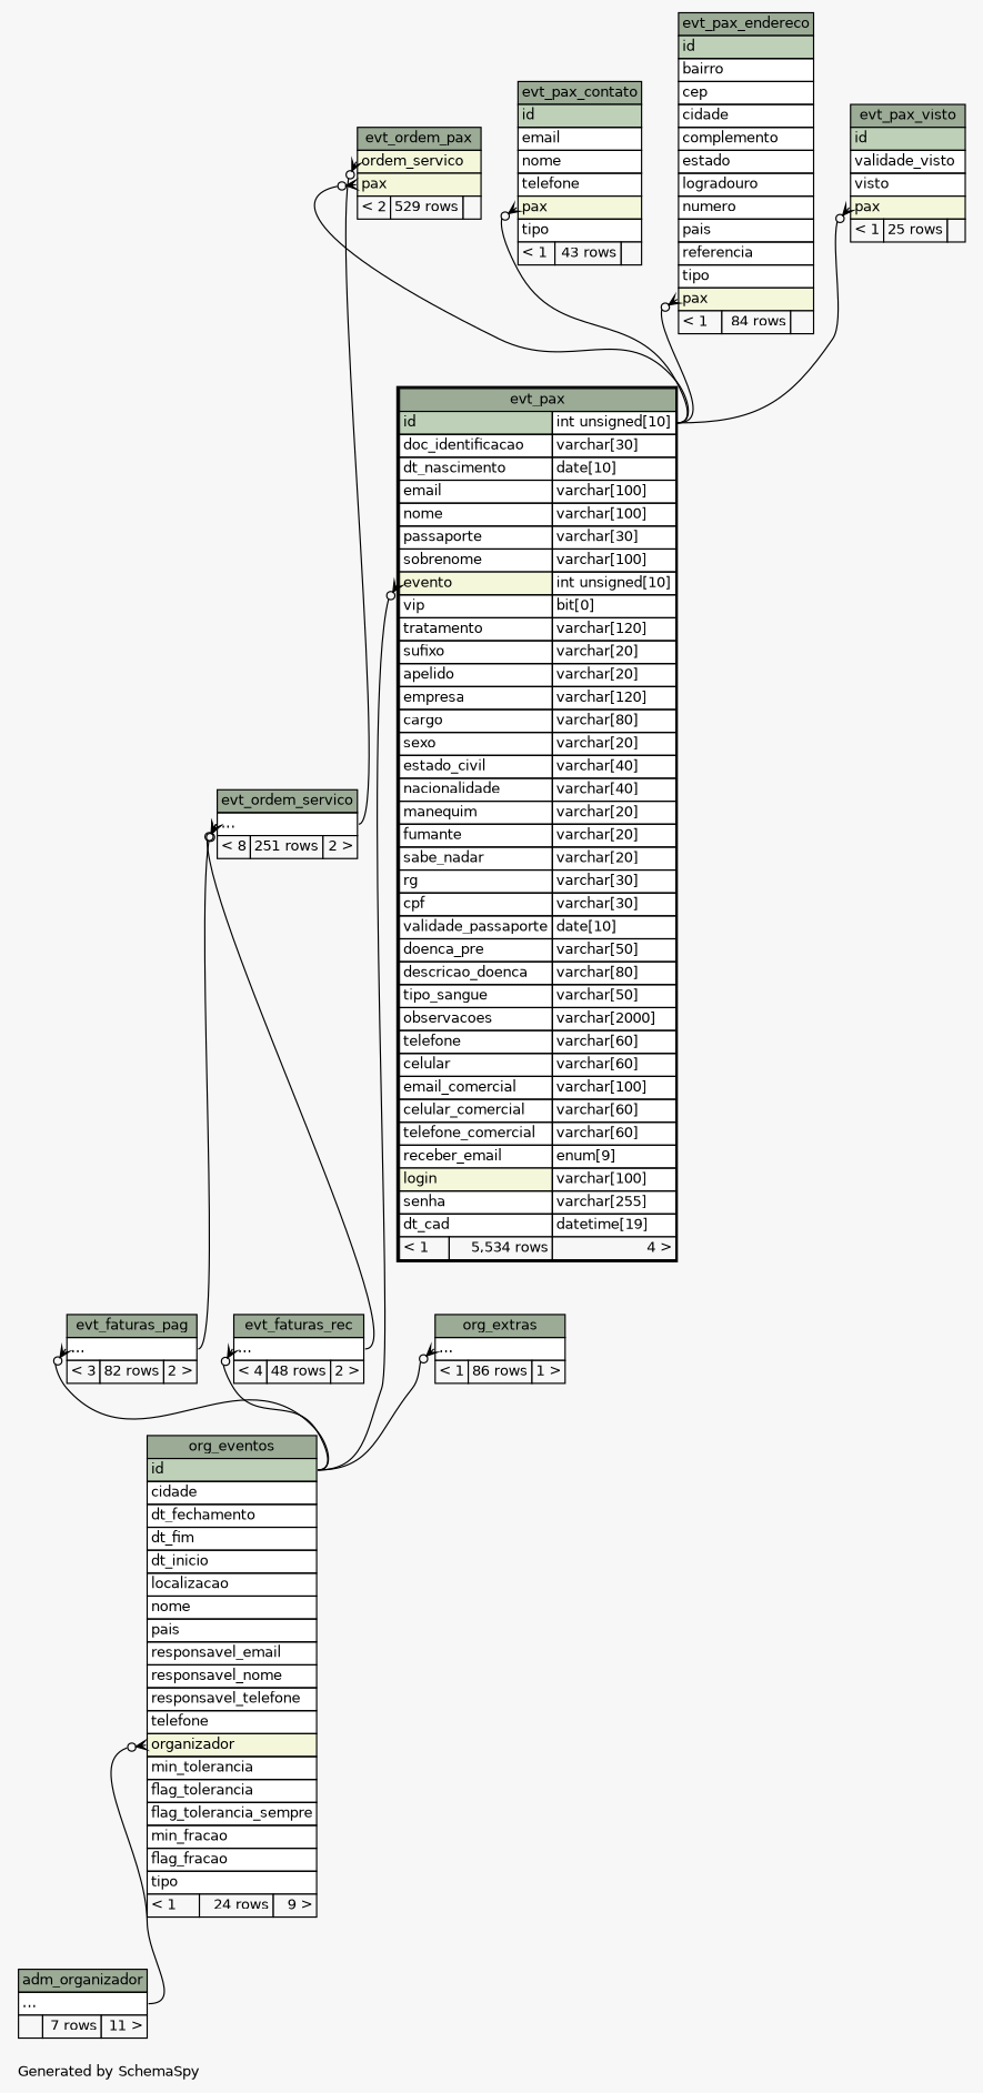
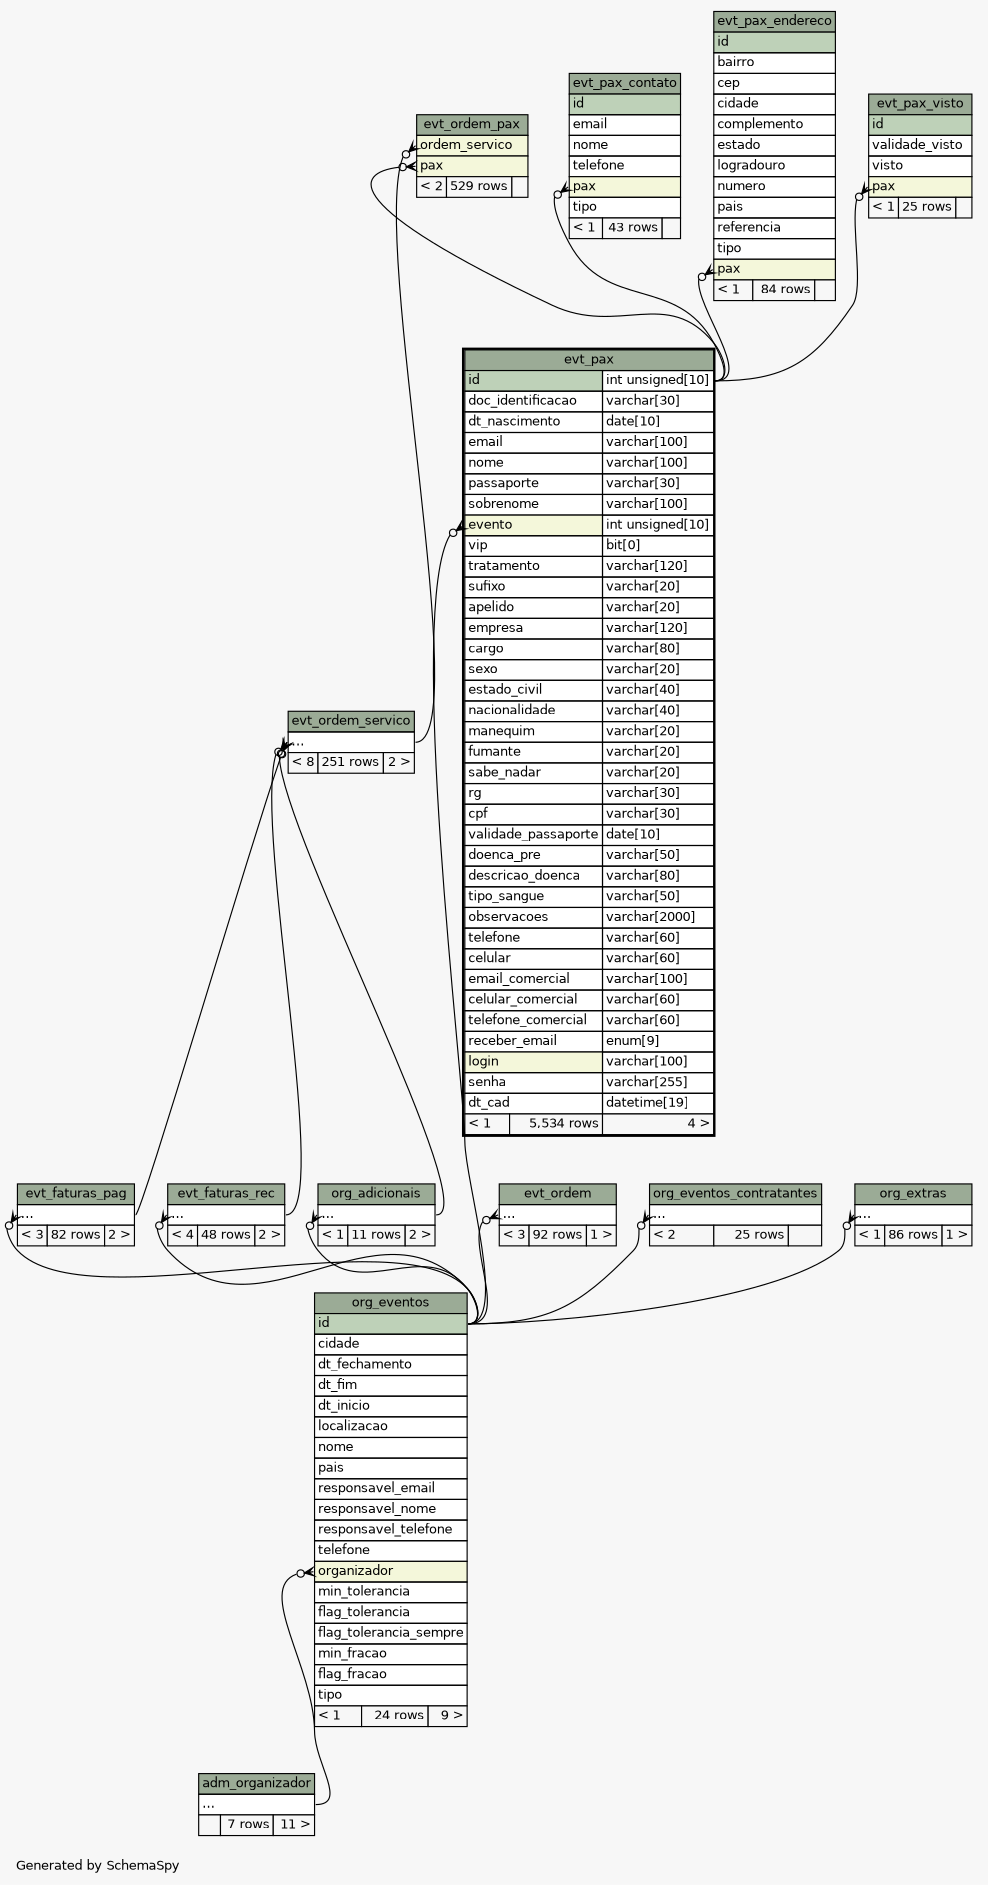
  digraph {
    bgcolor="#f7f7f7"
    fontname=Helvetica
    fontsize=11
    label="\nGenerated by SchemaSpy"
    labeljust=l
    nodesep=0.18
    rankdir=TB
    ranksep=0.46
    node [fontname=Helvetica fontsize=11 shape=plaintext]
    edge [arrowhead=none arrowsize=0.8 arrowtail=crowodot dir=back headport="id:e" tailport="elipses:w"]
    n1 [label=<     <TABLE BORDER="0" CELLBORDER="1" CELLSPACING="0" BGCOLOR="#ffffff">       <TR><TD COLSPAN="3" BGCOLOR="#9bab96" ALIGN="CENTER">evt_faturas_pag</TD></TR>       <TR><TD PORT="elipses" COLSPAN="3" ALIGN="LEFT">...</TD></TR>       <TR><TD ALIGN="LEFT" BGCOLOR="#f7f7f7">&lt; 3</TD><TD ALIGN="RIGHT" BGCOLOR="#f7f7f7">82 rows</TD><TD ALIGN="RIGHT" BGCOLOR="#f7f7f7">2 &gt;</TD></TR>     </TABLE>>]
    n2 [label=<     <TABLE BORDER="0" CELLBORDER="1" CELLSPACING="0" BGCOLOR="#ffffff">       <TR><TD COLSPAN="3" BGCOLOR="#9bab96" ALIGN="CENTER">org_eventos</TD></TR>       <TR><TD PORT="id" COLSPAN="3" BGCOLOR="#bed1b8" ALIGN="LEFT">id</TD></TR>       <TR><TD PORT="cidade" COLSPAN="3" ALIGN="LEFT">cidade</TD></TR>       <TR><TD PORT="dt_fechamento" COLSPAN="3" ALIGN="LEFT">dt_fechamento</TD></TR>       <TR><TD PORT="dt_fim" COLSPAN="3" ALIGN="LEFT">dt_fim</TD></TR>       <TR><TD PORT="dt_inicio" COLSPAN="3" ALIGN="LEFT">dt_inicio</TD></TR>       <TR><TD PORT="localizacao" COLSPAN="3" ALIGN="LEFT">localizacao</TD></TR>       <TR><TD PORT="nome" COLSPAN="3" ALIGN="LEFT">nome</TD></TR>       <TR><TD PORT="pais" COLSPAN="3" ALIGN="LEFT">pais</TD></TR>       <TR><TD PORT="responsavel_email" COLSPAN="3" ALIGN="LEFT">responsavel_email</TD></TR>       <TR><TD PORT="responsavel_nome" COLSPAN="3" ALIGN="LEFT">responsavel_nome</TD></TR>       <TR><TD PORT="responsavel_telefone" COLSPAN="3" ALIGN="LEFT">responsavel_telefone</TD></TR>       <TR><TD PORT="telefone" COLSPAN="3" ALIGN="LEFT">telefone</TD></TR>       <TR><TD PORT="organizador" COLSPAN="3" BGCOLOR="#f4f7da" ALIGN="LEFT">organizador</TD></TR>       <TR><TD PORT="min_tolerancia" COLSPAN="3" ALIGN="LEFT">min_tolerancia</TD></TR>       <TR><TD PORT="flag_tolerancia" COLSPAN="3" ALIGN="LEFT">flag_tolerancia</TD></TR>       <TR><TD PORT="flag_tolerancia_sempre" COLSPAN="3" ALIGN="LEFT">flag_tolerancia_sempre</TD></TR>       <TR><TD PORT="min_fracao" COLSPAN="3" ALIGN="LEFT">min_fracao</TD></TR>       <TR><TD PORT="flag_fracao" COLSPAN="3" ALIGN="LEFT">flag_fracao</TD></TR>       <TR><TD PORT="tipo" COLSPAN="3" ALIGN="LEFT">tipo</TD></TR>       <TR><TD ALIGN="LEFT" BGCOLOR="#f7f7f7">&lt; 1</TD><TD ALIGN="RIGHT" BGCOLOR="#f7f7f7">24 rows</TD><TD ALIGN="RIGHT" BGCOLOR="#f7f7f7">9 &gt;</TD></TR>     </TABLE>>]
    n3 [label=<     <TABLE BORDER="0" CELLBORDER="1" CELLSPACING="0" BGCOLOR="#ffffff">       <TR><TD COLSPAN="3" BGCOLOR="#9bab96" ALIGN="CENTER">adm_organizador</TD></TR>       <TR><TD PORT="elipses" COLSPAN="3" ALIGN="LEFT">...</TD></TR>       <TR><TD ALIGN="LEFT" BGCOLOR="#f7f7f7">  </TD><TD ALIGN="RIGHT" BGCOLOR="#f7f7f7">7 rows</TD><TD ALIGN="RIGHT" BGCOLOR="#f7f7f7">11 &gt;</TD></TR>     </TABLE>>]
    n4 [label=<     <TABLE BORDER="0" CELLBORDER="1" CELLSPACING="0" BGCOLOR="#ffffff">       <TR><TD COLSPAN="3" BGCOLOR="#9bab96" ALIGN="CENTER">evt_faturas_rec</TD></TR>       <TR><TD PORT="elipses" COLSPAN="3" ALIGN="LEFT">...</TD></TR>       <TR><TD ALIGN="LEFT" BGCOLOR="#f7f7f7">&lt; 4</TD><TD ALIGN="RIGHT" BGCOLOR="#f7f7f7">48 rows</TD><TD ALIGN="RIGHT" BGCOLOR="#f7f7f7">2 &gt;</TD></TR>     </TABLE>>]
+   n5 [label=<     <TABLE BORDER="0" CELLBORDER="1" CELLSPACING="0" BGCOLOR="#ffffff">       <TR><TD COLSPAN="3" BGCOLOR="#9bab96" ALIGN="CENTER">evt_ordem</TD></TR>       <TR><TD PORT="elipses" COLSPAN="3" ALIGN="LEFT">...</TD></TR>       <TR><TD ALIGN="LEFT" BGCOLOR="#f7f7f7">&lt; 3</TD><TD ALIGN="RIGHT" BGCOLOR="#f7f7f7">92 rows</TD><TD ALIGN="RIGHT" BGCOLOR="#f7f7f7">1 &gt;</TD></TR>     </TABLE>>]
    n6 [label=<     <TABLE BORDER="0" CELLBORDER="1" CELLSPACING="0" BGCOLOR="#ffffff">       <TR><TD COLSPAN="3" BGCOLOR="#9bab96" ALIGN="CENTER">evt_ordem_pax</TD></TR>       <TR><TD PORT="ordem_servico" COLSPAN="3" BGCOLOR="#f4f7da" ALIGN="LEFT">ordem_servico</TD></TR>       <TR><TD PORT="pax" COLSPAN="3" BGCOLOR="#f4f7da" ALIGN="LEFT">pax</TD></TR>       <TR><TD ALIGN="LEFT" BGCOLOR="#f7f7f7">&lt; 2</TD><TD ALIGN="RIGHT" BGCOLOR="#f7f7f7">529 rows</TD><TD ALIGN="RIGHT" BGCOLOR="#f7f7f7">  </TD></TR>     </TABLE>>]
    n7 [label=<     <TABLE BORDER="0" CELLBORDER="1" CELLSPACING="0" BGCOLOR="#ffffff">       <TR><TD COLSPAN="3" BGCOLOR="#9bab96" ALIGN="CENTER">evt_ordem_servico</TD></TR>       <TR><TD PORT="elipses" COLSPAN="3" ALIGN="LEFT">...</TD></TR>       <TR><TD ALIGN="LEFT" BGCOLOR="#f7f7f7">&lt; 8</TD><TD ALIGN="RIGHT" BGCOLOR="#f7f7f7">251 rows</TD><TD ALIGN="RIGHT" BGCOLOR="#f7f7f7">2 &gt;</TD></TR>     </TABLE>>]
    n8 [label=<     <TABLE BORDER="2" CELLBORDER="1" CELLSPACING="0" BGCOLOR="#ffffff">       <TR><TD COLSPAN="3" BGCOLOR="#9bab96" ALIGN="CENTER">evt_pax</TD></TR>       <TR><TD PORT="id" COLSPAN="2" BGCOLOR="#bed1b8" ALIGN="LEFT">id</TD><TD PORT="id.type" ALIGN="LEFT">int unsigned[10]</TD></TR>       <TR><TD PORT="doc_identificacao" COLSPAN="2" ALIGN="LEFT">doc_identificacao</TD><TD PORT="doc_identificacao.type" ALIGN="LEFT">varchar[30]</TD></TR>       <TR><TD PORT="dt_nascimento" COLSPAN="2" ALIGN="LEFT">dt_nascimento</TD><TD PORT="dt_nascimento.type" ALIGN="LEFT">date[10]</TD></TR>       <TR><TD PORT="email" COLSPAN="2" ALIGN="LEFT">email</TD><TD PORT="email.type" ALIGN="LEFT">varchar[100]</TD></TR>       <TR><TD PORT="nome" COLSPAN="2" ALIGN="LEFT">nome</TD><TD PORT="nome.type" ALIGN="LEFT">varchar[100]</TD></TR>       <TR><TD PORT="passaporte" COLSPAN="2" ALIGN="LEFT">passaporte</TD><TD PORT="passaporte.type" ALIGN="LEFT">varchar[30]</TD></TR>       <TR><TD PORT="sobrenome" COLSPAN="2" ALIGN="LEFT">sobrenome</TD><TD PORT="sobrenome.type" ALIGN="LEFT">varchar[100]</TD></TR>       <TR><TD PORT="evento" COLSPAN="2" BGCOLOR="#f4f7da" ALIGN="LEFT">evento</TD><TD PORT="evento.type" ALIGN="LEFT">int unsigned[10]</TD></TR>       <TR><TD PORT="vip" COLSPAN="2" ALIGN="LEFT">vip</TD><TD PORT="vip.type" ALIGN="LEFT">bit[0]</TD></TR>       <TR><TD PORT="tratamento" COLSPAN="2" ALIGN="LEFT">tratamento</TD><TD PORT="tratamento.type" ALIGN="LEFT">varchar[120]</TD></TR>       <TR><TD PORT="sufixo" COLSPAN="2" ALIGN="LEFT">sufixo</TD><TD PORT="sufixo.type" ALIGN="LEFT">varchar[20]</TD></TR>       <TR><TD PORT="apelido" COLSPAN="2" ALIGN="LEFT">apelido</TD><TD PORT="apelido.type" ALIGN="LEFT">varchar[20]</TD></TR>       <TR><TD PORT="empresa" COLSPAN="2" ALIGN="LEFT">empresa</TD><TD PORT="empresa.type" ALIGN="LEFT">varchar[120]</TD></TR>       <TR><TD PORT="cargo" COLSPAN="2" ALIGN="LEFT">cargo</TD><TD PORT="cargo.type" ALIGN="LEFT">varchar[80]</TD></TR>       <TR><TD PORT="sexo" COLSPAN="2" ALIGN="LEFT">sexo</TD><TD PORT="sexo.type" ALIGN="LEFT">varchar[20]</TD></TR>       <TR><TD PORT="estado_civil" COLSPAN="2" ALIGN="LEFT">estado_civil</TD><TD PORT="estado_civil.type" ALIGN="LEFT">varchar[40]</TD></TR>       <TR><TD PORT="nacionalidade" COLSPAN="2" ALIGN="LEFT">nacionalidade</TD><TD PORT="nacionalidade.type" ALIGN="LEFT">varchar[40]</TD></TR>       <TR><TD PORT="manequim" COLSPAN="2" ALIGN="LEFT">manequim</TD><TD PORT="manequim.type" ALIGN="LEFT">varchar[20]</TD></TR>       <TR><TD PORT="fumante" COLSPAN="2" ALIGN="LEFT">fumante</TD><TD PORT="fumante.type" ALIGN="LEFT">varchar[20]</TD></TR>       <TR><TD PORT="sabe_nadar" COLSPAN="2" ALIGN="LEFT">sabe_nadar</TD><TD PORT="sabe_nadar.type" ALIGN="LEFT">varchar[20]</TD></TR>       <TR><TD PORT="rg" COLSPAN="2" ALIGN="LEFT">rg</TD><TD PORT="rg.type" ALIGN="LEFT">varchar[30]</TD></TR>       <TR><TD PORT="cpf" COLSPAN="2" ALIGN="LEFT">cpf</TD><TD PORT="cpf.type" ALIGN="LEFT">varchar[30]</TD></TR>       <TR><TD PORT="validade_passaporte" COLSPAN="2" ALIGN="LEFT">validade_passaporte</TD><TD PORT="validade_passaporte.type" ALIGN="LEFT">date[10]</TD></TR>       <TR><TD PORT="doenca_pre" COLSPAN="2" ALIGN="LEFT">doenca_pre</TD><TD PORT="doenca_pre.type" ALIGN="LEFT">varchar[50]</TD></TR>       <TR><TD PORT="descricao_doenca" COLSPAN="2" ALIGN="LEFT">descricao_doenca</TD><TD PORT="descricao_doenca.type" ALIGN="LEFT">varchar[80]</TD></TR>       <TR><TD PORT="tipo_sangue" COLSPAN="2" ALIGN="LEFT">tipo_sangue</TD><TD PORT="tipo_sangue.type" ALIGN="LEFT">varchar[50]</TD></TR>       <TR><TD PORT="observacoes" COLSPAN="2" ALIGN="LEFT">observacoes</TD><TD PORT="observacoes.type" ALIGN="LEFT">varchar[2000]</TD></TR>       <TR><TD PORT="telefone" COLSPAN="2" ALIGN="LEFT">telefone</TD><TD PORT="telefone.type" ALIGN="LEFT">varchar[60]</TD></TR>       <TR><TD PORT="celular" COLSPAN="2" ALIGN="LEFT">celular</TD><TD PORT="celular.type" ALIGN="LEFT">varchar[60]</TD></TR>       <TR><TD PORT="email_comercial" COLSPAN="2" ALIGN="LEFT">email_comercial</TD><TD PORT="email_comercial.type" ALIGN="LEFT">varchar[100]</TD></TR>       <TR><TD PORT="celular_comercial" COLSPAN="2" ALIGN="LEFT">celular_comercial</TD><TD PORT="celular_comercial.type" ALIGN="LEFT">varchar[60]</TD></TR>       <TR><TD PORT="telefone_comercial" COLSPAN="2" ALIGN="LEFT">telefone_comercial</TD><TD PORT="telefone_comercial.type" ALIGN="LEFT">varchar[60]</TD></TR>       <TR><TD PORT="receber_email" COLSPAN="2" ALIGN="LEFT">receber_email</TD><TD PORT="receber_email.type" ALIGN="LEFT">enum[9]</TD></TR>       <TR><TD PORT="login" COLSPAN="2" BGCOLOR="#f4f7da" ALIGN="LEFT">login</TD><TD PORT="login.type" ALIGN="LEFT">varchar[100]</TD></TR>       <TR><TD PORT="senha" COLSPAN="2" ALIGN="LEFT">senha</TD><TD PORT="senha.type" ALIGN="LEFT">varchar[255]</TD></TR>       <TR><TD PORT="dt_cad" COLSPAN="2" ALIGN="LEFT">dt_cad</TD><TD PORT="dt_cad.type" ALIGN="LEFT">datetime[19]</TD></TR>       <TR><TD ALIGN="LEFT" BGCOLOR="#f7f7f7">&lt; 1</TD><TD ALIGN="RIGHT" BGCOLOR="#f7f7f7">5,534 rows</TD><TD ALIGN="RIGHT" BGCOLOR="#f7f7f7">4 &gt;</TD></TR>     </TABLE>>]
+   n9 [label=<     <TABLE BORDER="0" CELLBORDER="1" CELLSPACING="0" BGCOLOR="#ffffff">       <TR><TD COLSPAN="3" BGCOLOR="#9bab96" ALIGN="CENTER">org_adicionais</TD></TR>       <TR><TD PORT="elipses" COLSPAN="3" ALIGN="LEFT">...</TD></TR>       <TR><TD ALIGN="LEFT" BGCOLOR="#f7f7f7">&lt; 1</TD><TD ALIGN="RIGHT" BGCOLOR="#f7f7f7">11 rows</TD><TD ALIGN="RIGHT" BGCOLOR="#f7f7f7">2 &gt;</TD></TR>     </TABLE>>]
    n10 [label=<     <TABLE BORDER="0" CELLBORDER="1" CELLSPACING="0" BGCOLOR="#ffffff">       <TR><TD COLSPAN="3" BGCOLOR="#9bab96" ALIGN="CENTER">evt_pax_contato</TD></TR>       <TR><TD PORT="id" COLSPAN="3" BGCOLOR="#bed1b8" ALIGN="LEFT">id</TD></TR>       <TR><TD PORT="email" COLSPAN="3" ALIGN="LEFT">email</TD></TR>       <TR><TD PORT="nome" COLSPAN="3" ALIGN="LEFT">nome</TD></TR>       <TR><TD PORT="telefone" COLSPAN="3" ALIGN="LEFT">telefone</TD></TR>       <TR><TD PORT="pax" COLSPAN="3" BGCOLOR="#f4f7da" ALIGN="LEFT">pax</TD></TR>       <TR><TD PORT="tipo" COLSPAN="3" ALIGN="LEFT">tipo</TD></TR>       <TR><TD ALIGN="LEFT" BGCOLOR="#f7f7f7">&lt; 1</TD><TD ALIGN="RIGHT" BGCOLOR="#f7f7f7">43 rows</TD><TD ALIGN="RIGHT" BGCOLOR="#f7f7f7">  </TD></TR>     </TABLE>>]
    n11 [label=<     <TABLE BORDER="0" CELLBORDER="1" CELLSPACING="0" BGCOLOR="#ffffff">       <TR><TD COLSPAN="3" BGCOLOR="#9bab96" ALIGN="CENTER">evt_pax_endereco</TD></TR>       <TR><TD PORT="id" COLSPAN="3" BGCOLOR="#bed1b8" ALIGN="LEFT">id</TD></TR>       <TR><TD PORT="bairro" COLSPAN="3" ALIGN="LEFT">bairro</TD></TR>       <TR><TD PORT="cep" COLSPAN="3" ALIGN="LEFT">cep</TD></TR>       <TR><TD PORT="cidade" COLSPAN="3" ALIGN="LEFT">cidade</TD></TR>       <TR><TD PORT="complemento" COLSPAN="3" ALIGN="LEFT">complemento</TD></TR>       <TR><TD PORT="estado" COLSPAN="3" ALIGN="LEFT">estado</TD></TR>       <TR><TD PORT="logradouro" COLSPAN="3" ALIGN="LEFT">logradouro</TD></TR>       <TR><TD PORT="numero" COLSPAN="3" ALIGN="LEFT">numero</TD></TR>       <TR><TD PORT="pais" COLSPAN="3" ALIGN="LEFT">pais</TD></TR>       <TR><TD PORT="referencia" COLSPAN="3" ALIGN="LEFT">referencia</TD></TR>       <TR><TD PORT="tipo" COLSPAN="3" ALIGN="LEFT">tipo</TD></TR>       <TR><TD PORT="pax" COLSPAN="3" BGCOLOR="#f4f7da" ALIGN="LEFT">pax</TD></TR>       <TR><TD ALIGN="LEFT" BGCOLOR="#f7f7f7">&lt; 1</TD><TD ALIGN="RIGHT" BGCOLOR="#f7f7f7">84 rows</TD><TD ALIGN="RIGHT" BGCOLOR="#f7f7f7">  </TD></TR>     </TABLE>>]
    n12 [label=<     <TABLE BORDER="0" CELLBORDER="1" CELLSPACING="0" BGCOLOR="#ffffff">       <TR><TD COLSPAN="3" BGCOLOR="#9bab96" ALIGN="CENTER">evt_pax_visto</TD></TR>       <TR><TD PORT="id" COLSPAN="3" BGCOLOR="#bed1b8" ALIGN="LEFT">id</TD></TR>       <TR><TD PORT="validade_visto" COLSPAN="3" ALIGN="LEFT">validade_visto</TD></TR>       <TR><TD PORT="visto" COLSPAN="3" ALIGN="LEFT">visto</TD></TR>       <TR><TD PORT="pax" COLSPAN="3" BGCOLOR="#f4f7da" ALIGN="LEFT">pax</TD></TR>       <TR><TD ALIGN="LEFT" BGCOLOR="#f7f7f7">&lt; 1</TD><TD ALIGN="RIGHT" BGCOLOR="#f7f7f7">25 rows</TD><TD ALIGN="RIGHT" BGCOLOR="#f7f7f7">  </TD></TR>     </TABLE>>]
+   n13 [label=<     <TABLE BORDER="0" CELLBORDER="1" CELLSPACING="0" BGCOLOR="#ffffff">       <TR><TD COLSPAN="3" BGCOLOR="#9bab96" ALIGN="CENTER">org_eventos_contratantes</TD></TR>       <TR><TD PORT="elipses" COLSPAN="3" ALIGN="LEFT">...</TD></TR>       <TR><TD ALIGN="LEFT" BGCOLOR="#f7f7f7">&lt; 2</TD><TD ALIGN="RIGHT" BGCOLOR="#f7f7f7">25 rows</TD><TD ALIGN="RIGHT" BGCOLOR="#f7f7f7">  </TD></TR>     </TABLE>>]
    n14 [label=<     <TABLE BORDER="0" CELLBORDER="1" CELLSPACING="0" BGCOLOR="#ffffff">       <TR><TD COLSPAN="3" BGCOLOR="#9bab96" ALIGN="CENTER">org_extras</TD></TR>       <TR><TD PORT="elipses" COLSPAN="3" ALIGN="LEFT">...</TD></TR>       <TR><TD ALIGN="LEFT" BGCOLOR="#f7f7f7">&lt; 1</TD><TD ALIGN="RIGHT" BGCOLOR="#f7f7f7">86 rows</TD><TD ALIGN="RIGHT" BGCOLOR="#f7f7f7">1 &gt;</TD></TR>     </TABLE>>]
    n1 -> n2
    n2 -> n3 [headport="elipses:e" tailport="organizador:w"]
    n4 -> n2
+   n5 -> n2
    n6 -> n7 [headport="elipses:e" tailport="ordem_servico:w"]
    n6 -> n8 [headport="id.type:e" tailport="pax:w"]
    n7 -> n1 [headport="elipses:e"]
    n7 -> n4 [headport="elipses:e"]
+   n7 -> n9 [headport="elipses:e"]
    n8 -> n2 [tailport="evento:w"]
+   n9 -> n2
    n10 -> n8 [headport="id.type:e" tailport="pax:w"]
    n11 -> n8 [headport="id.type:e" tailport="pax:w"]
    n12 -> n8 [headport="id.type:e" tailport="pax:w"]
+   n13 -> n2
    n14 -> n2
  }
